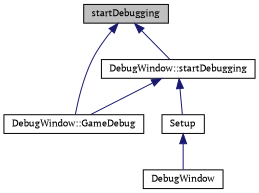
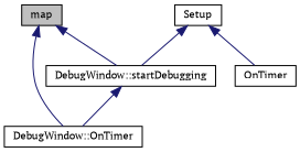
  digraph {
    fontname="PT Serif"
    rankdir=TB
    node [color=black fillcolor=white fontname="PT Serif" fontsize=10 shape=record style=filled]
    edge [color=midnightblue dir=back fontname="PT Serif" fontsize=10 labelfontname=Helvetica labelfontsize=10 style=solid]
-   n1 [fillcolor=grey75 fontcolor=black height=0.2 label=startDebugging width=0.4]
-   n2 [height=0.2 label="DebugWindow::GameDebug" width=0.4]
+   n1 [fillcolor=grey75 fontcolor=black height=0.2 label=map width=0.4]
+   n2 [height=0.2 label="DebugWindow::OnTimer" width=0.4]
    n3 [height=0.2 label="DebugWindow::startDebugging" width=0.4]
    n4 [height=0.2 label=Setup width=0.4]
-   n5 [height=0.2 label=DebugWindow width=0.4]
+   n5 [height=0.2 label=OnTimer width=0.4]
    n1 -> n2
    n1 -> n3
    n3 -> n2
-   n3 -> n4
+   n4 -> n3
    n4 -> n5
  }
